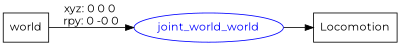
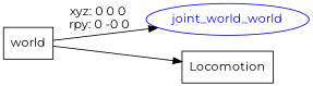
  digraph {
    fontname=Montserrat
    rankdir=LR
    node [fontname=Montserrat shape=box]
    edge [fontname=Montserrat]
    n1 [label=world]
    n2 [color=blue fontcolor=blue label=joint_world_world shape=ellipse]
    n3 [label=Locomotion]
    n1 -> n2 [label="xyz: 0 0 0 \nrpy: 0 -0 0"]
-   n2 -> n3
+   n1 -> n3
  }
